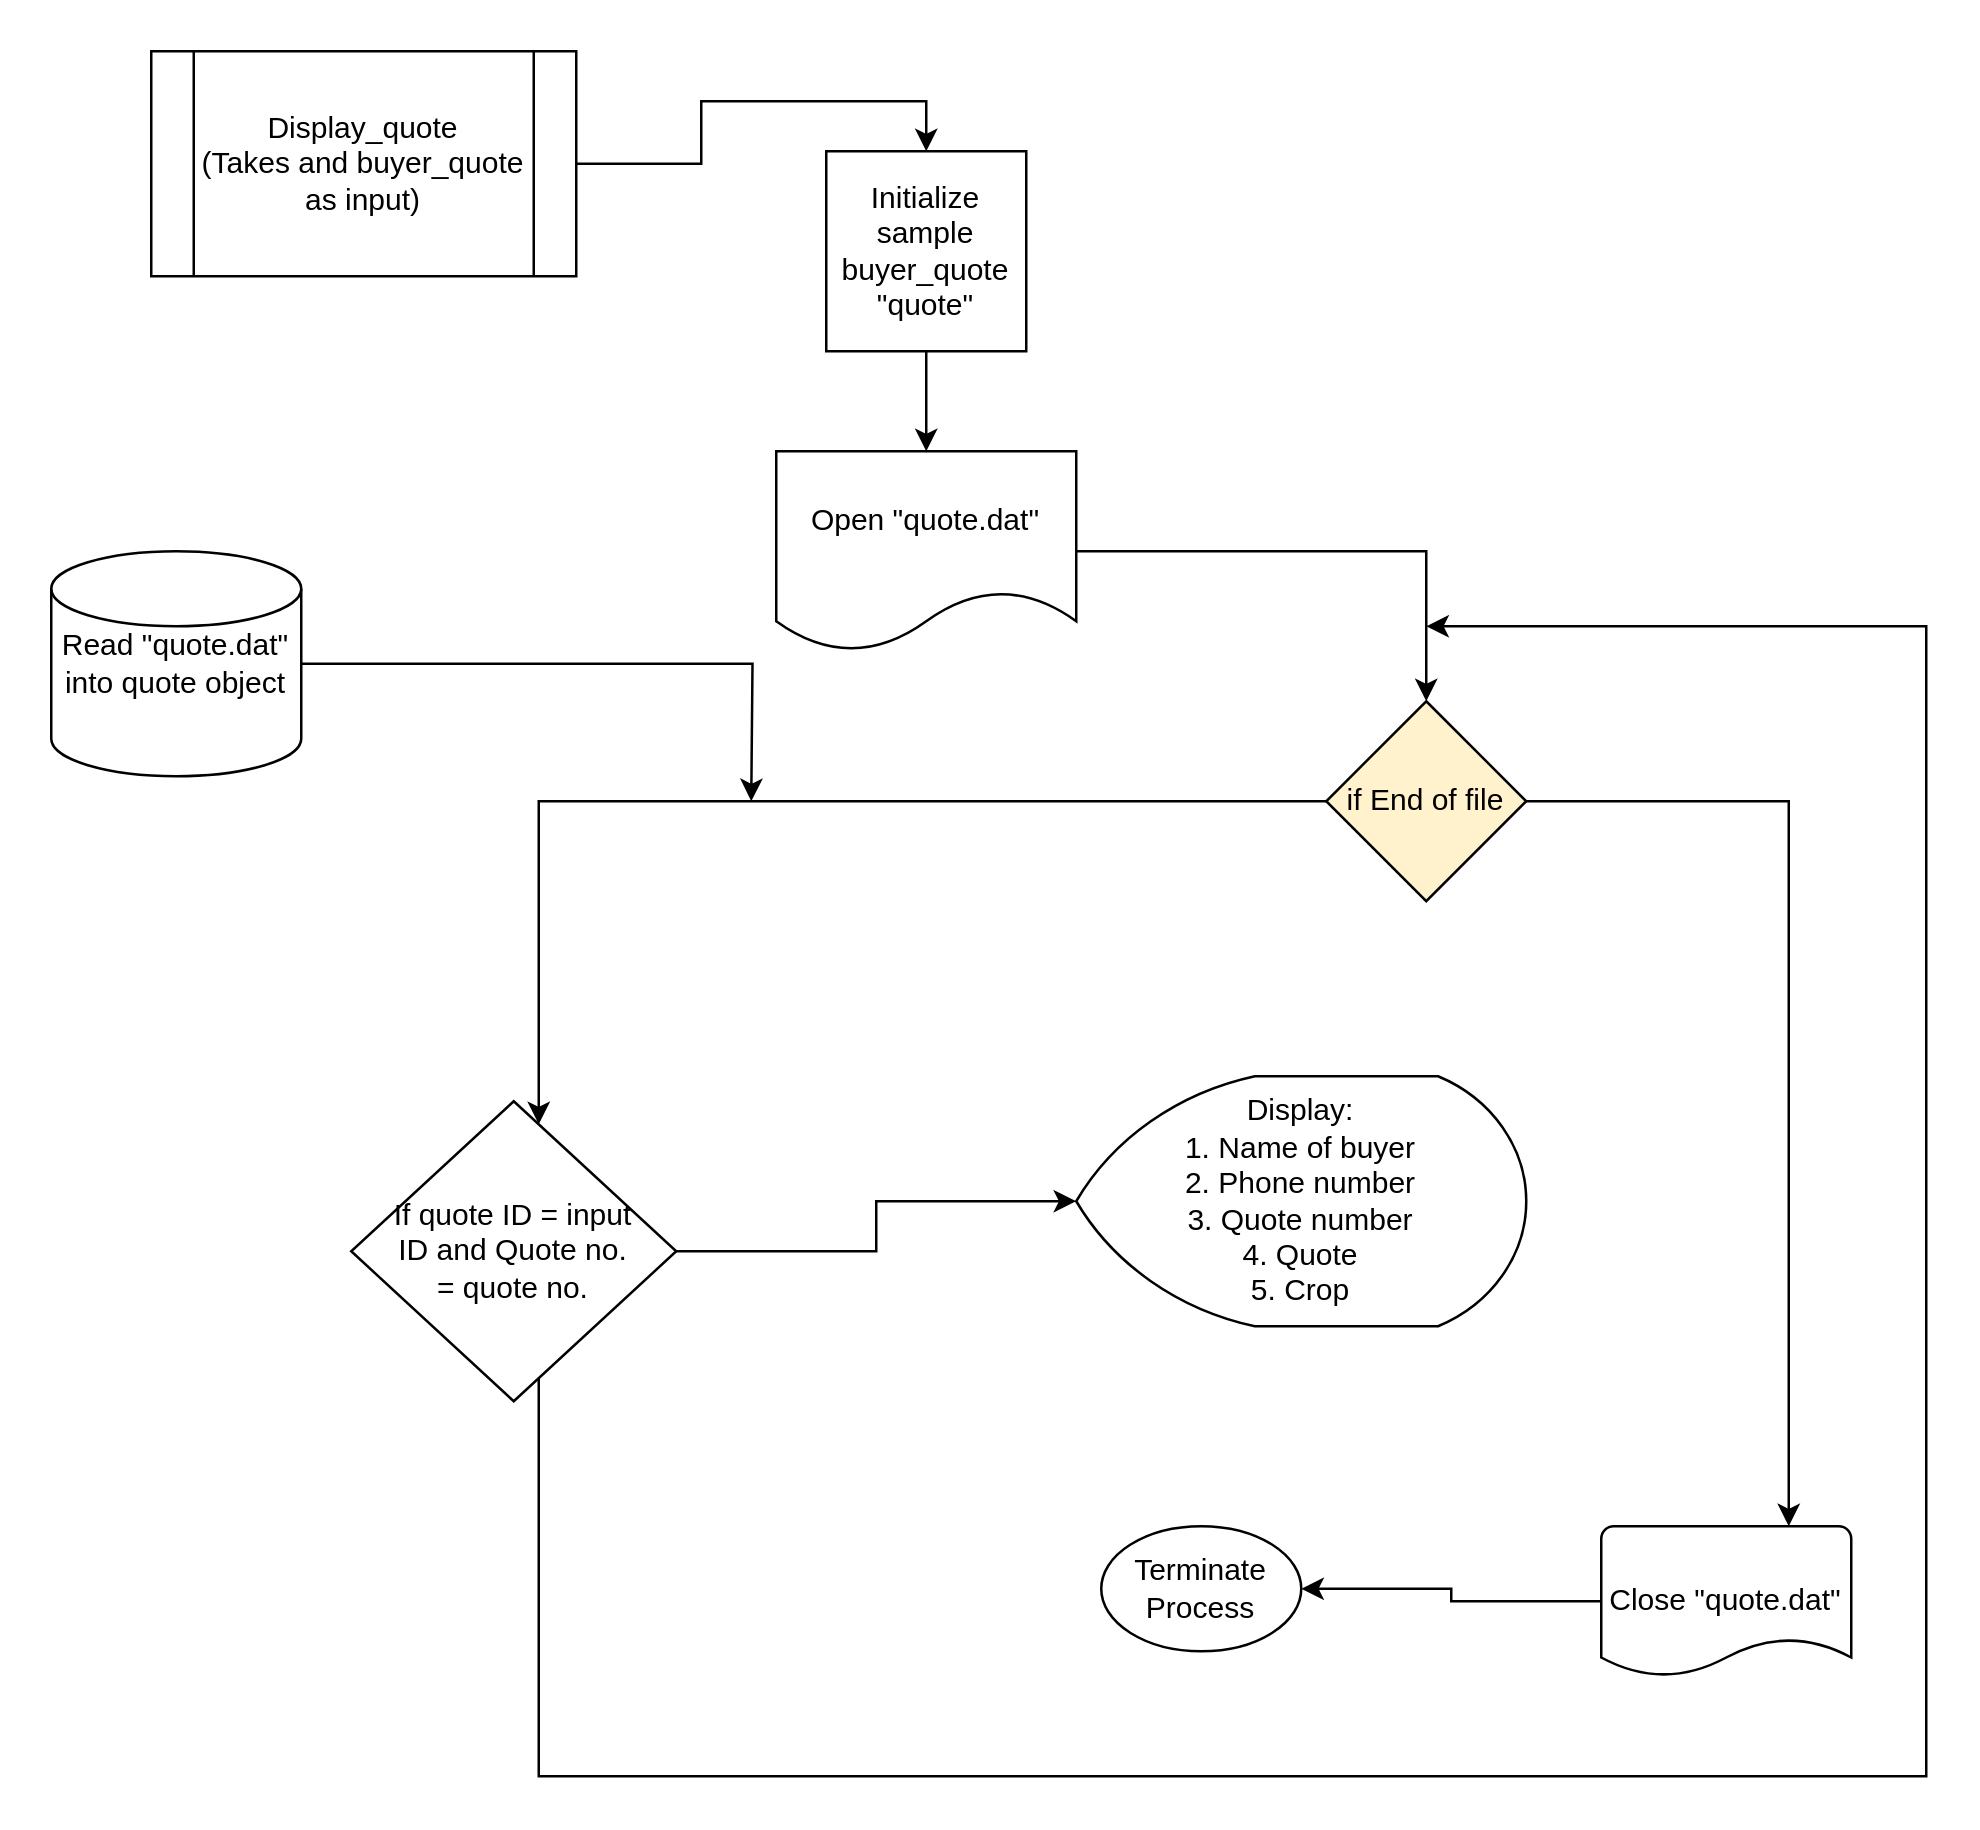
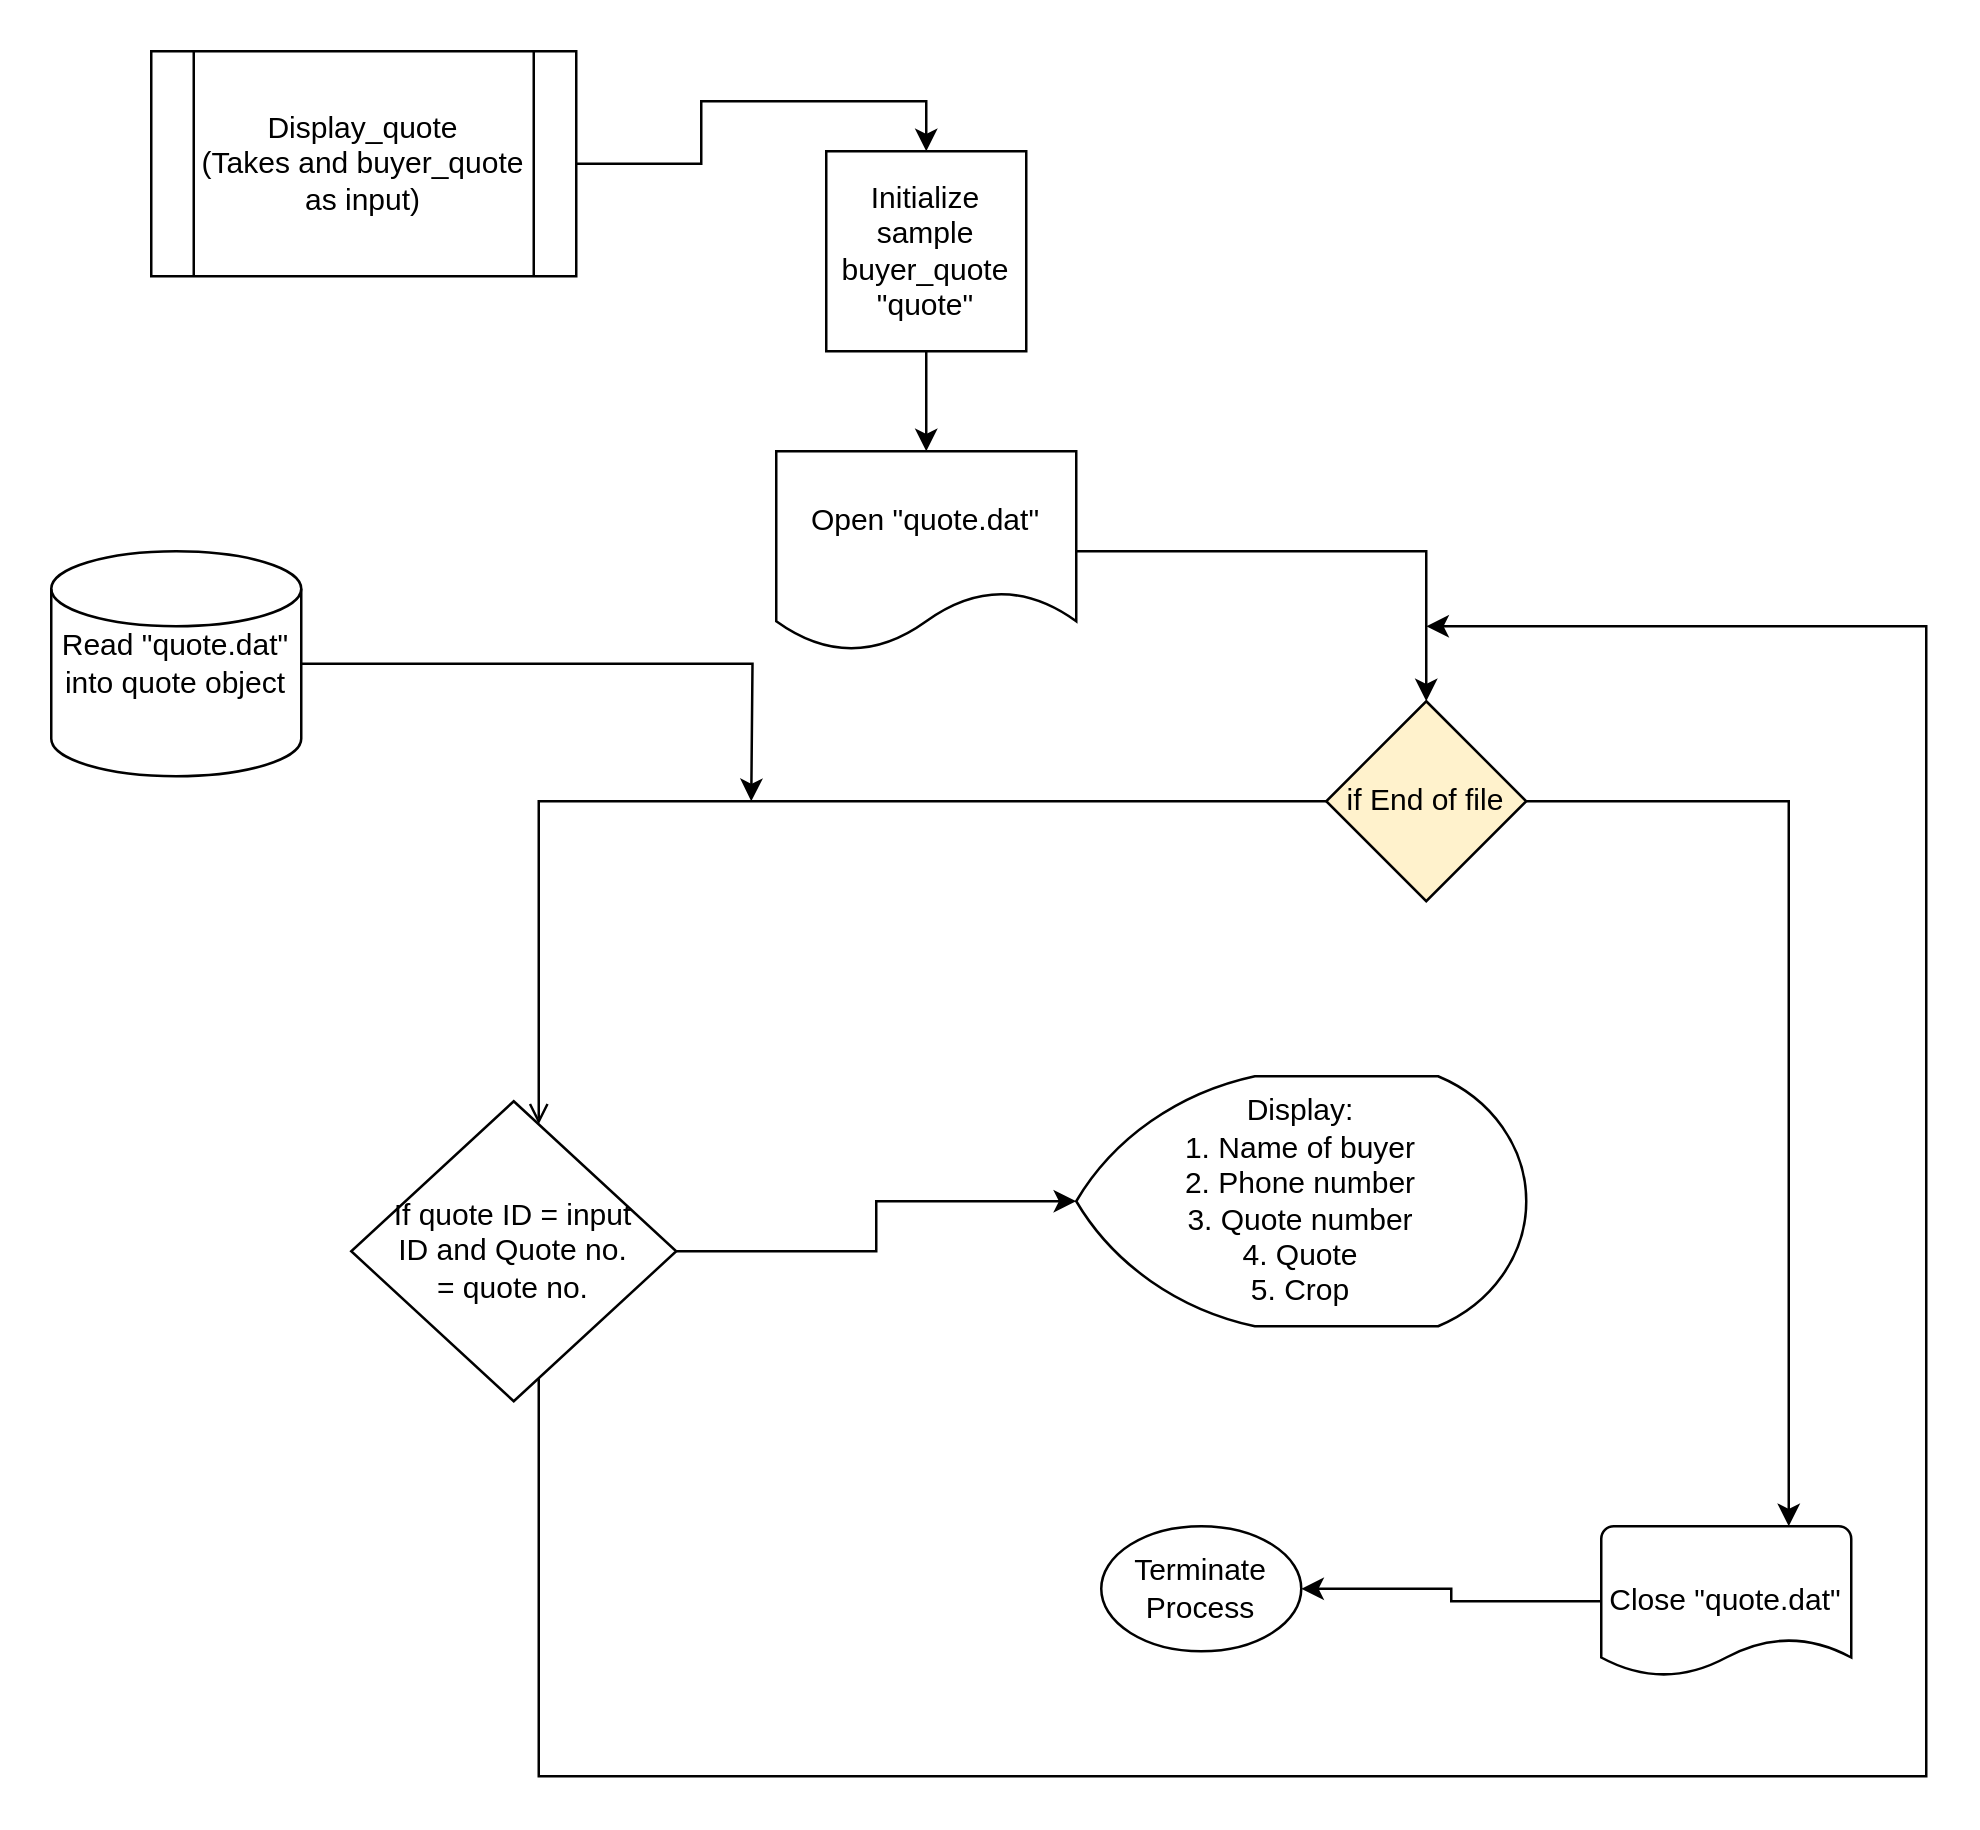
  <mxCell id="0" />
  <mxCell id="1" parent="0" />
  <mxCell id="2" style="edgeStyle=orthogonalEdgeStyle;rounded=0;orthogonalLoop=1;jettySize=auto;html=1;entryX=0.5;entryY=0;entryDx=0;entryDy=0;" edge="1" parent="1" source="3" target="12"><mxGeometry relative="1" as="geometry" /></mxCell>
  <mxCell id="3" value="Display_quote&lt;br&gt;(Takes and buyer_quote as input)" style="shape=process;whiteSpace=wrap;html=1;backgroundOutline=1;" vertex="1" parent="1"><mxGeometry x="60" y="20" width="170" height="90" as="geometry" /></mxCell>
  <mxCell id="4" style="edgeStyle=orthogonalEdgeStyle;rounded=0;orthogonalLoop=1;jettySize=auto;html=1;entryX=0.5;entryY=0;entryDx=0;entryDy=0;" edge="1" parent="1" source="5" target="8"><mxGeometry relative="1" as="geometry" /></mxCell>
  <mxCell id="5" value="Open &quot;quote.dat&quot;" style="shape=document;whiteSpace=wrap;html=1;boundedLbl=1;" vertex="1" parent="1"><mxGeometry x="310" y="180" width="120" height="80" as="geometry" /></mxCell>
- <mxCell id="6" value="" style="edgeStyle=orthogonalEdgeStyle;rounded=0;orthogonalLoop=1;jettySize=auto;html=1;" edge="1" parent="1" source="8" target="15"><mxGeometry relative="1" as="geometry"><Array as="points"><mxPoint x="215" y="320" /></Array></mxGeometry></mxCell>
+ <mxCell id="6" value="" style="edgeStyle=orthogonalEdgeStyle;rounded=0;orthogonalLoop=1;jettySize=auto;html=1;endArrow=open;" edge="1" parent="1" source="8" target="15"><mxGeometry relative="1" as="geometry"><Array as="points"><mxPoint x="215" y="320" /></Array></mxGeometry></mxCell>
  <mxCell id="7" style="edgeStyle=orthogonalEdgeStyle;rounded=0;orthogonalLoop=1;jettySize=auto;html=1;entryX=0.75;entryY=0;entryDx=0;entryDy=0;entryPerimeter=0;" edge="1" parent="1" source="8" target="18"><mxGeometry relative="1" as="geometry" /></mxCell>
  <mxCell id="8" value="if End of file" style="rhombus;whiteSpace=wrap;html=1;fillColor=#fff2cc;" vertex="1" parent="1"><mxGeometry x="530" y="280" width="80" height="80" as="geometry" /></mxCell>
  <mxCell id="9" style="edgeStyle=orthogonalEdgeStyle;rounded=0;orthogonalLoop=1;jettySize=auto;html=1;" edge="1" parent="1" source="10"><mxGeometry relative="1" as="geometry"><mxPoint x="300" y="320" as="targetPoint" /></mxGeometry></mxCell>
  <mxCell id="10" value="Read &quot;quote.dat&quot; into quote object" style="strokeWidth=1;html=1;shape=mxgraph.flowchart.database;whiteSpace=wrap;" vertex="1" parent="1"><mxGeometry x="20" y="220" width="100" height="90" as="geometry" /></mxCell>
  <mxCell id="11" style="edgeStyle=orthogonalEdgeStyle;rounded=0;orthogonalLoop=1;jettySize=auto;html=1;entryX=0.5;entryY=0;entryDx=0;entryDy=0;" edge="1" parent="1" source="12" target="5"><mxGeometry relative="1" as="geometry" /></mxCell>
  <mxCell id="12" value="Initialize sample buyer_quote &quot;quote&quot;" style="whiteSpace=wrap;html=1;aspect=fixed;" vertex="1" parent="1"><mxGeometry x="330" y="60" width="80" height="80" as="geometry" /></mxCell>
  <mxCell id="13" style="edgeStyle=orthogonalEdgeStyle;rounded=0;orthogonalLoop=1;jettySize=auto;html=1;entryX=0;entryY=0.5;entryDx=0;entryDy=0;entryPerimeter=0;" edge="1" parent="1" source="15" target="16"><mxGeometry relative="1" as="geometry" /></mxCell>
  <mxCell id="14" style="edgeStyle=orthogonalEdgeStyle;rounded=0;orthogonalLoop=1;jettySize=auto;html=1;" edge="1" parent="1" source="15"><mxGeometry relative="1" as="geometry"><mxPoint x="570" y="250" as="targetPoint" /><Array as="points"><mxPoint x="215" y="710" /><mxPoint x="770" y="710" /><mxPoint x="770" y="250" /></Array></mxGeometry></mxCell>
  <mxCell id="15" value="If quote ID = input ID and Quote no. = quote no." style="rhombus;whiteSpace=wrap;html=1;strokeWidth=1;spacingLeft=15;spacingRight=15;" vertex="1" parent="1"><mxGeometry x="140" y="440" width="130" height="120" as="geometry" /></mxCell>
  <mxCell id="16" value="Display:&lt;br&gt;1. Name of buyer&lt;br&gt;2. Phone number&lt;br&gt;3. Quote number&lt;br&gt;4. Quote&lt;br&gt;5. Crop&lt;br&gt;" style="strokeWidth=1;html=1;shape=mxgraph.flowchart.display;whiteSpace=wrap;" vertex="1" parent="1"><mxGeometry x="430" y="430" width="180" height="100" as="geometry" /></mxCell>
  <mxCell id="17" style="edgeStyle=orthogonalEdgeStyle;rounded=0;orthogonalLoop=1;jettySize=auto;html=1;" edge="1" parent="1" source="18" target="19"><mxGeometry relative="1" as="geometry"><mxPoint x="540" y="640" as="targetPoint" /></mxGeometry></mxCell>
  <mxCell id="18" value="Close &quot;quote.dat&quot;" style="strokeWidth=1;html=1;shape=mxgraph.flowchart.document2;whiteSpace=wrap;size=0.25;" vertex="1" parent="1"><mxGeometry x="640" y="610" width="100" height="60" as="geometry" /></mxCell>
  <mxCell id="19" value="Terminate Process" style="strokeWidth=1;html=1;shape=mxgraph.flowchart.start_1;whiteSpace=wrap;" vertex="1" parent="1"><mxGeometry x="440" y="610" width="80" height="50" as="geometry" /></mxCell>
